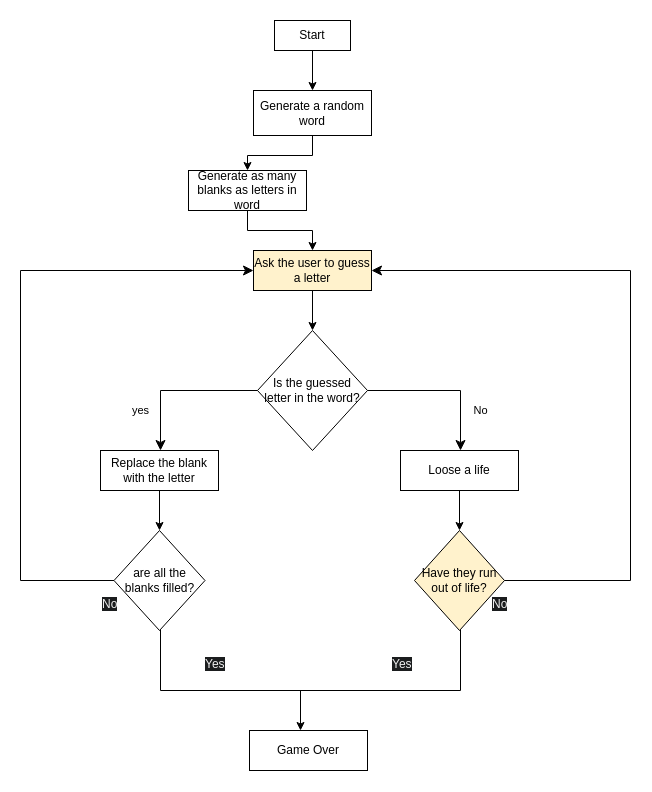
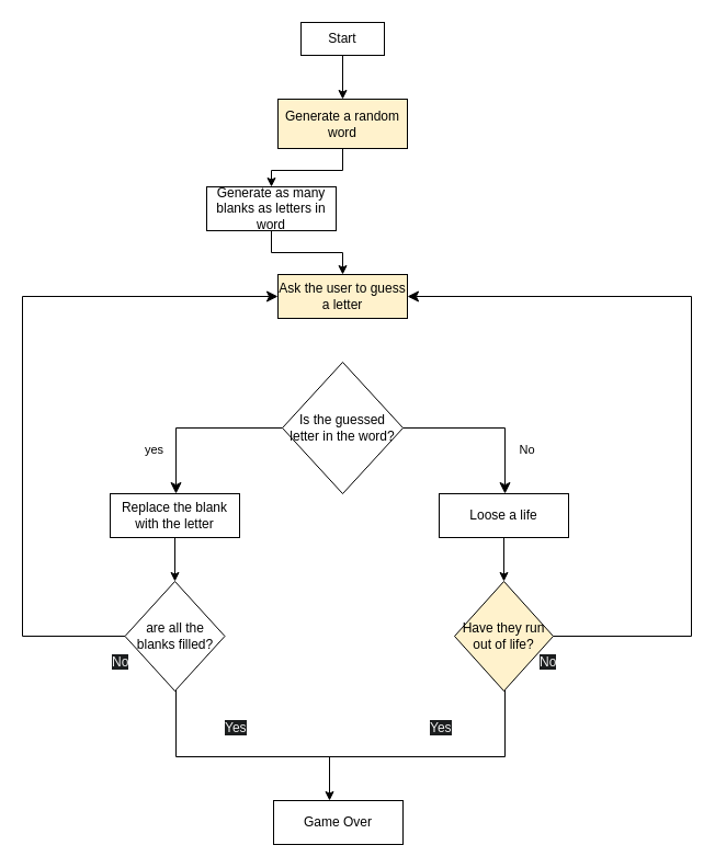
  <mxCell id="0" />
  <mxCell id="1" parent="0" />
  <mxCell id="2" value="p" style="group" vertex="1" connectable="0" parent="1"><mxGeometry x="20" y="20" width="610" height="750" as="geometry" /></mxCell>
  <mxCell id="3" value="Start" style="rounded=0;whiteSpace=wrap;html=1;" parent="2" vertex="1"><mxGeometry x="254" width="76" height="30" as="geometry" /></mxCell>
- <mxCell id="4" value="Generate a random word" style="whiteSpace=wrap;html=1;rounded=0;" vertex="1" parent="2"><mxGeometry x="233" y="70" width="118" height="45" as="geometry" /></mxCell>
+ <mxCell id="4" value="Generate a random word" style="whiteSpace=wrap;html=1;rounded=0;fillColor=#fff2cc;" vertex="1" parent="2"><mxGeometry x="233" y="70" width="118" height="45" as="geometry" /></mxCell>
  <mxCell id="5" value="" style="edgeStyle=orthogonalEdgeStyle;rounded=0;orthogonalLoop=1;jettySize=auto;html=1;" edge="1" parent="2" source="3" target="4"><mxGeometry relative="1" as="geometry" /></mxCell>
  <mxCell id="6" value="Generate as many blanks as letters in word" style="rounded=0;whiteSpace=wrap;html=1;" vertex="1" parent="2"><mxGeometry x="168" y="150" width="118" height="40" as="geometry" /></mxCell>
  <mxCell id="7" value="" style="edgeStyle=orthogonalEdgeStyle;rounded=0;orthogonalLoop=1;jettySize=auto;html=1;" edge="1" parent="2" source="4" target="6"><mxGeometry relative="1" as="geometry" /></mxCell>
  <mxCell id="8" value="Ask the user to guess a letter" style="whiteSpace=wrap;html=1;rounded=0;fillColor=#fff2cc;" vertex="1" parent="2"><mxGeometry x="233" y="230" width="118" height="40" as="geometry" /></mxCell>
  <mxCell id="9" value="" style="edgeStyle=orthogonalEdgeStyle;rounded=0;orthogonalLoop=1;jettySize=auto;html=1;" edge="1" parent="2" source="6" target="8"><mxGeometry relative="1" as="geometry" /></mxCell>
  <mxCell id="10" value="Is the guessed letter in the word?" style="rhombus;whiteSpace=wrap;html=1;rounded=0;" vertex="1" parent="2"><mxGeometry x="237" y="310" width="110" height="120" as="geometry" /></mxCell>
- <mxCell id="11" value="" style="edgeStyle=orthogonalEdgeStyle;rounded=0;orthogonalLoop=1;jettySize=auto;html=1;" edge="1" parent="2" source="8" target="10"><mxGeometry relative="1" as="geometry" /></mxCell>
  <mxCell id="12" value="No" style="edgeStyle=segmentEdgeStyle;endArrow=classic;html=1;curved=0;rounded=0;endSize=8;startSize=8;exitX=1;exitY=0.5;exitDx=0;exitDy=0;" edge="1" parent="2" source="10"><mxGeometry x="0.477" y="20" width="50" height="50" relative="1" as="geometry"><mxPoint x="351" y="370" as="sourcePoint" /><mxPoint x="440" y="430" as="targetPoint" /><mxPoint as="offset" /></mxGeometry></mxCell>
  <mxCell id="13" value="yes" style="edgeStyle=segmentEdgeStyle;endArrow=classic;html=1;curved=0;rounded=0;endSize=8;startSize=8;" edge="1" parent="2"><mxGeometry x="0.49" y="-20" width="50" height="50" relative="1" as="geometry"><mxPoint x="237" y="370" as="sourcePoint" /><mxPoint x="140" y="430" as="targetPoint" /><mxPoint as="offset" /></mxGeometry></mxCell>
  <mxCell id="14" value="Replace the blank with the letter" style="whiteSpace=wrap;html=1;rounded=0;" vertex="1" parent="2"><mxGeometry x="80" y="430" width="118" height="40" as="geometry" /></mxCell>
  <mxCell id="15" value="Loose a life" style="whiteSpace=wrap;html=1;rounded=0;" vertex="1" parent="2"><mxGeometry x="380" y="430" width="118" height="40" as="geometry" /></mxCell>
  <mxCell id="16" value="Have they run out of life?" style="rhombus;whiteSpace=wrap;html=1;rounded=0;fillColor=#fff2cc;" vertex="1" parent="2"><mxGeometry x="394" y="510" width="90" height="100" as="geometry" /></mxCell>
  <mxCell id="17" value="" style="edgeStyle=orthogonalEdgeStyle;rounded=0;orthogonalLoop=1;jettySize=auto;html=1;" edge="1" parent="2" source="15" target="16"><mxGeometry relative="1" as="geometry" /></mxCell>
  <mxCell id="18" value="are all the blanks filled?" style="rhombus;whiteSpace=wrap;html=1;rounded=0;" vertex="1" parent="2"><mxGeometry x="93.5" y="510" width="91" height="100" as="geometry" /></mxCell>
  <mxCell id="19" value="&lt;span style=&quot;color: rgb(240, 240, 240); font-family: Helvetica; font-size: 12px; font-style: normal; font-variant-ligatures: normal; font-variant-caps: normal; font-weight: 400; letter-spacing: normal; orphans: 2; text-align: center; text-indent: 0px; text-transform: none; widows: 2; word-spacing: 0px; -webkit-text-stroke-width: 0px; background-color: rgb(27, 29, 30); text-decoration-thickness: initial; text-decoration-style: initial; text-decoration-color: initial; float: none; display: inline !important;&quot;&gt;Yes&lt;/span&gt;" style="text;whiteSpace=wrap;html=1;" vertex="1" parent="2"><mxGeometry x="183" y="630" width="50" height="40" as="geometry" /></mxCell>
  <mxCell id="20" value="&lt;span style=&quot;color: rgb(240, 240, 240); font-family: Helvetica; font-size: 12px; font-style: normal; font-variant-ligatures: normal; font-variant-caps: normal; font-weight: 400; letter-spacing: normal; orphans: 2; text-align: center; text-indent: 0px; text-transform: none; widows: 2; word-spacing: 0px; -webkit-text-stroke-width: 0px; background-color: rgb(27, 29, 30); text-decoration-thickness: initial; text-decoration-style: initial; text-decoration-color: initial; float: none; display: inline !important;&quot;&gt;Yes&lt;/span&gt;" style="text;whiteSpace=wrap;html=1;" vertex="1" parent="2"><mxGeometry x="370" y="630" width="50" height="40" as="geometry" /></mxCell>
  <mxCell id="21" value="&lt;span style=&quot;color: rgb(240, 240, 240); font-family: Helvetica; font-size: 12px; font-style: normal; font-variant-ligatures: normal; font-variant-caps: normal; font-weight: 400; letter-spacing: normal; orphans: 2; text-align: center; text-indent: 0px; text-transform: none; widows: 2; word-spacing: 0px; -webkit-text-stroke-width: 0px; background-color: rgb(27, 29, 30); text-decoration-thickness: initial; text-decoration-style: initial; text-decoration-color: initial; float: none; display: inline !important;&quot;&gt;No&lt;/span&gt;" style="text;whiteSpace=wrap;html=1;" vertex="1" parent="2"><mxGeometry x="470" y="570" width="50" height="40" as="geometry" /></mxCell>
  <mxCell id="22" value="&lt;span style=&quot;color: rgb(240, 240, 240); font-family: Helvetica; font-size: 12px; font-style: normal; font-variant-ligatures: normal; font-variant-caps: normal; font-weight: 400; letter-spacing: normal; orphans: 2; text-align: center; text-indent: 0px; text-transform: none; widows: 2; word-spacing: 0px; -webkit-text-stroke-width: 0px; background-color: rgb(27, 29, 30); text-decoration-thickness: initial; text-decoration-style: initial; text-decoration-color: initial; float: none; display: inline !important;&quot;&gt;No&lt;/span&gt;" style="text;whiteSpace=wrap;html=1;" vertex="1" parent="2"><mxGeometry x="80" y="570" width="50" height="40" as="geometry" /></mxCell>
  <mxCell id="23" value="" style="edgeStyle=elbowEdgeStyle;elbow=horizontal;endArrow=classic;html=1;curved=0;rounded=0;endSize=8;startSize=8;exitX=0;exitY=0.5;exitDx=0;exitDy=0;" edge="1" parent="2" source="18"><mxGeometry width="50" height="50" relative="1" as="geometry"><mxPoint x="183" y="300" as="sourcePoint" /><mxPoint x="233" y="250" as="targetPoint" /><Array as="points"><mxPoint y="280" /></Array></mxGeometry></mxCell>
  <mxCell id="24" value="" style="edgeStyle=orthogonalEdgeStyle;rounded=0;orthogonalLoop=1;jettySize=auto;html=1;" edge="1" parent="2" source="14" target="18"><mxGeometry relative="1" as="geometry" /></mxCell>
  <mxCell id="25" value="" style="edgeStyle=elbowEdgeStyle;elbow=horizontal;endArrow=classic;html=1;curved=0;rounded=0;endSize=8;startSize=8;exitX=1;exitY=0.5;exitDx=0;exitDy=0;entryX=1;entryY=0.5;entryDx=0;entryDy=0;" edge="1" parent="2" source="16" target="8"><mxGeometry width="50" height="50" relative="1" as="geometry"><mxPoint x="104" y="570" as="sourcePoint" /><mxPoint x="243" y="260" as="targetPoint" /><Array as="points"><mxPoint x="610" y="400" /></Array></mxGeometry></mxCell>
  <mxCell id="26" value="" style="shape=partialRectangle;whiteSpace=wrap;html=1;bottom=1;right=1;left=1;top=0;fillColor=none;routingCenterX=-0.5;" vertex="1" parent="2"><mxGeometry x="140" y="610" width="300" height="60" as="geometry" /></mxCell>
  <mxCell id="27" value="" style="endArrow=classic;html=1;rounded=0;" edge="1" parent="2"><mxGeometry width="50" height="50" relative="1" as="geometry"><mxPoint x="280" y="670" as="sourcePoint" /><mxPoint x="280" y="710" as="targetPoint" /></mxGeometry></mxCell>
  <mxCell id="28" value="Game Over" style="whiteSpace=wrap;html=1;rounded=0;" vertex="1" parent="2"><mxGeometry x="229" y="710" width="118" height="40" as="geometry" /></mxCell>
